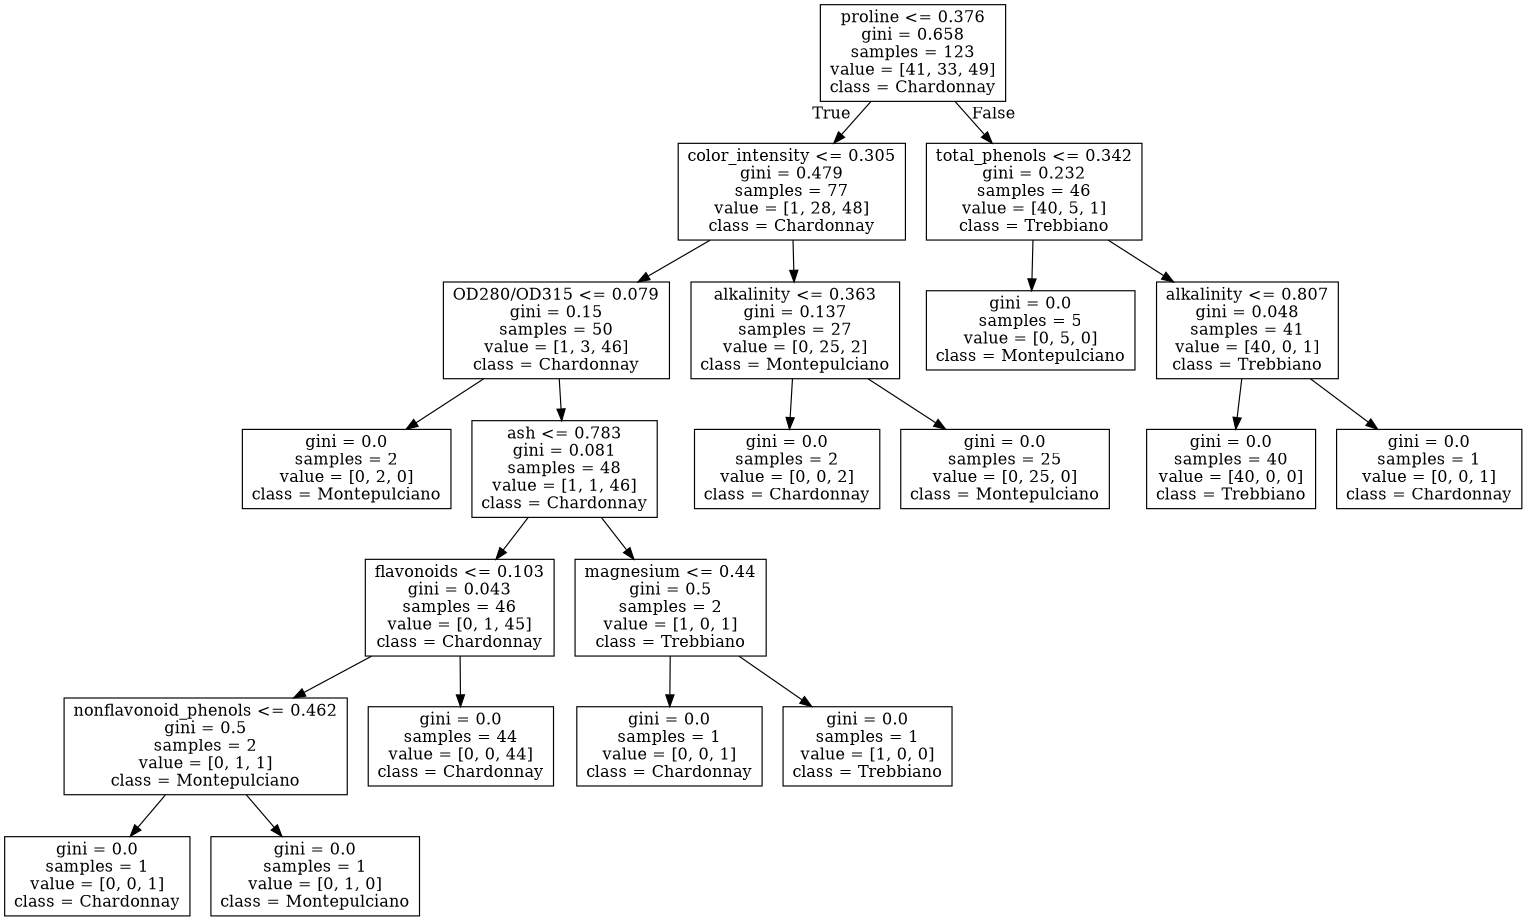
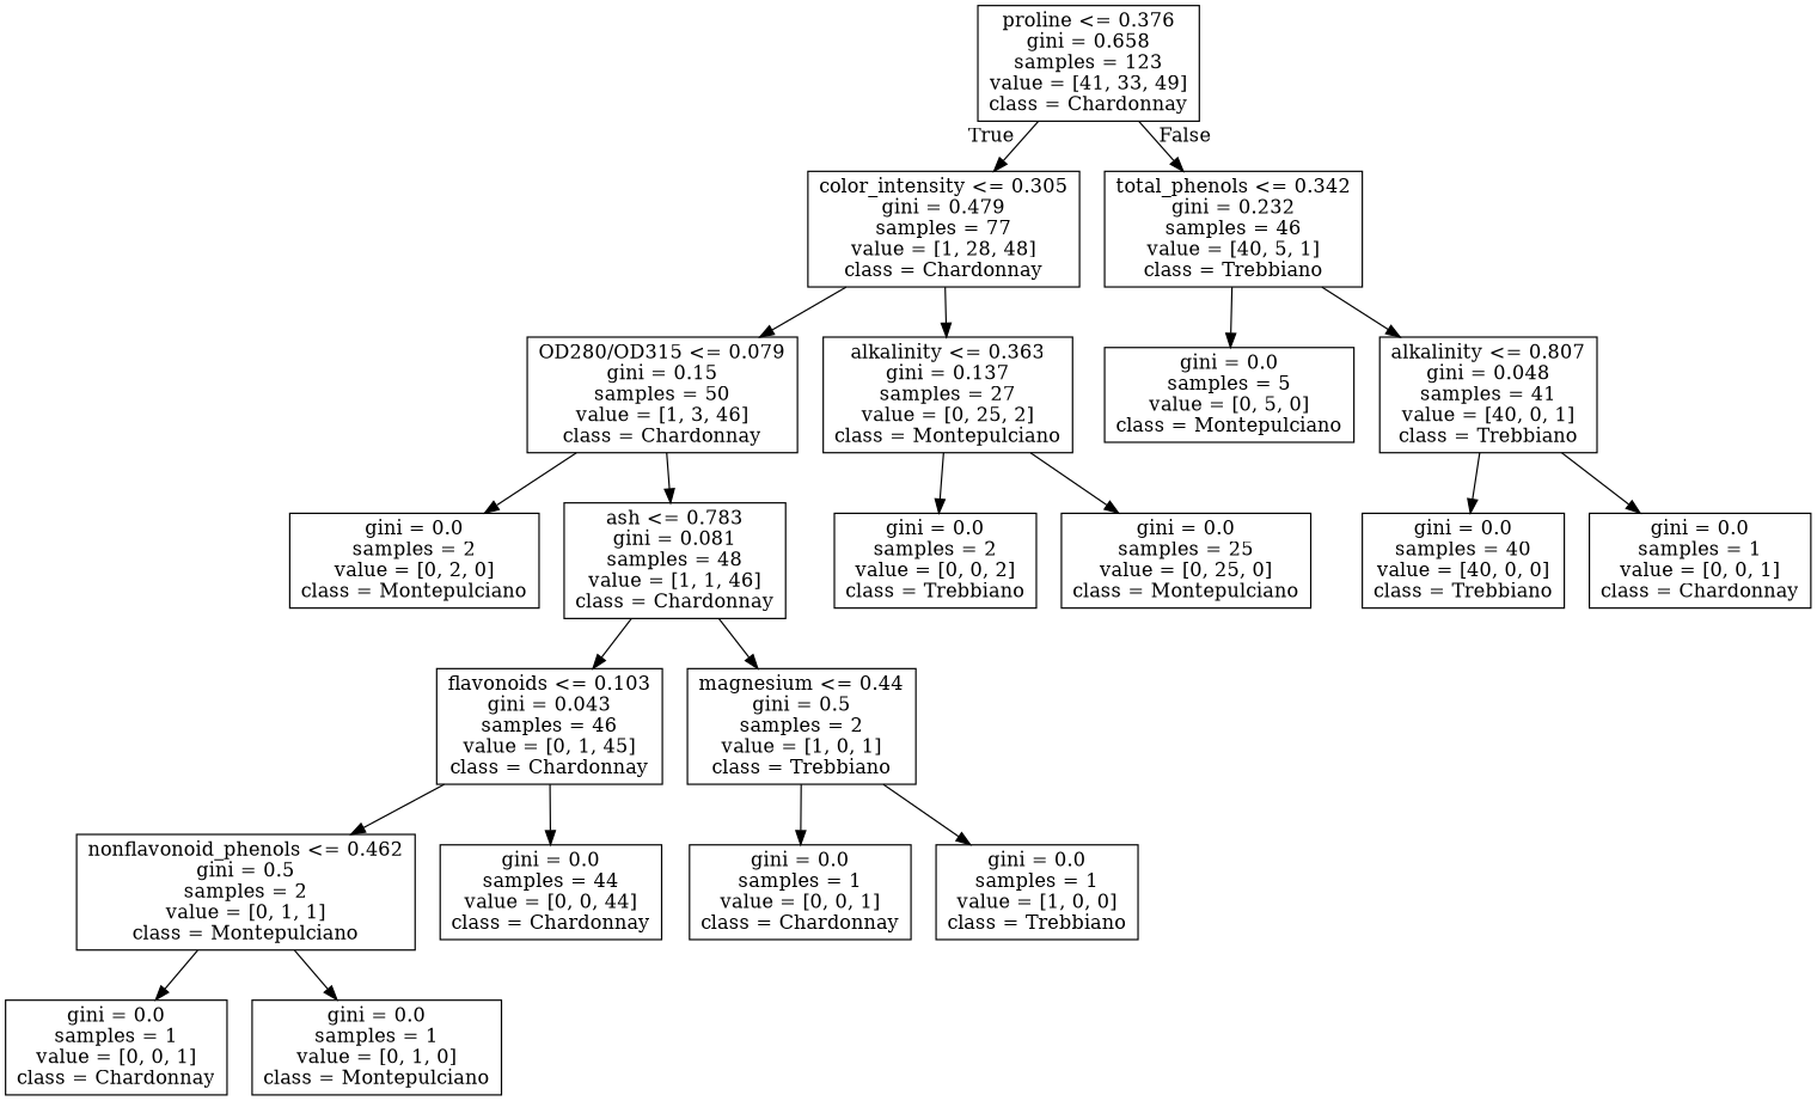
  digraph {
    node [shape=box]
    n1 [label="proline <= 0.376\ngini = 0.658\nsamples = 123\nvalue = [41, 33, 49]\nclass = Chardonnay"]
    n2 [label="color_intensity <= 0.305\ngini = 0.479\nsamples = 77\nvalue = [1, 28, 48]\nclass = Chardonnay"]
    n3 [label="total_phenols <= 0.342\ngini = 0.232\nsamples = 46\nvalue = [40, 5, 1]\nclass = Trebbiano"]
    n4 [label="OD280/OD315 <= 0.079\ngini = 0.15\nsamples = 50\nvalue = [1, 3, 46]\nclass = Chardonnay"]
    n5 [label="alkalinity <= 0.363\ngini = 0.137\nsamples = 27\nvalue = [0, 25, 2]\nclass = Montepulciano"]
    n6 [label="gini = 0.0\nsamples = 2\nvalue = [0, 2, 0]\nclass = Montepulciano"]
    n7 [label="ash <= 0.783\ngini = 0.081\nsamples = 48\nvalue = [1, 1, 46]\nclass = Chardonnay"]
    n8 [label="flavonoids <= 0.103\ngini = 0.043\nsamples = 46\nvalue = [0, 1, 45]\nclass = Chardonnay"]
    n9 [label="magnesium <= 0.44\ngini = 0.5\nsamples = 2\nvalue = [1, 0, 1]\nclass = Trebbiano"]
    n10 [label="nonflavonoid_phenols <= 0.462\ngini = 0.5\nsamples = 2\nvalue = [0, 1, 1]\nclass = Montepulciano"]
    n11 [label="gini = 0.0\nsamples = 44\nvalue = [0, 0, 44]\nclass = Chardonnay"]
    n12 [label="gini = 0.0\nsamples = 1\nvalue = [0, 0, 1]\nclass = Chardonnay"]
    n13 [label="gini = 0.0\nsamples = 1\nvalue = [0, 1, 0]\nclass = Montepulciano"]
    n14 [label="gini = 0.0\nsamples = 1\nvalue = [0, 0, 1]\nclass = Chardonnay"]
    n15 [label="gini = 0.0\nsamples = 1\nvalue = [1, 0, 0]\nclass = Trebbiano"]
-   n16 [label="gini = 0.0\nsamples = 2\nvalue = [0, 0, 2]\nclass = Chardonnay"]
+   n16 [label="gini = 0.0\nsamples = 2\nvalue = [0, 0, 2]\nclass = Trebbiano"]
    n17 [label="gini = 0.0\nsamples = 25\nvalue = [0, 25, 0]\nclass = Montepulciano"]
    n18 [label="gini = 0.0\nsamples = 5\nvalue = [0, 5, 0]\nclass = Montepulciano"]
    n19 [label="alkalinity <= 0.807\ngini = 0.048\nsamples = 41\nvalue = [40, 0, 1]\nclass = Trebbiano"]
    n20 [label="gini = 0.0\nsamples = 40\nvalue = [40, 0, 0]\nclass = Trebbiano"]
    n21 [label="gini = 0.0\nsamples = 1\nvalue = [0, 0, 1]\nclass = Chardonnay"]
    n1 -> n2 [headlabel=True labelangle=45 labeldistance=2.5]
    n1 -> n3 [headlabel=False labelangle=-45 labeldistance=2.5]
    n2 -> n4
    n2 -> n5
    n3 -> n18
    n3 -> n19
    n4 -> n6
    n4 -> n7
    n5 -> n16
    n5 -> n17
    n7 -> n8
    n7 -> n9
    n8 -> n10
    n8 -> n11
    n9 -> n14
    n9 -> n15
    n10 -> n12
    n10 -> n13
    n19 -> n20
    n19 -> n21
  }
